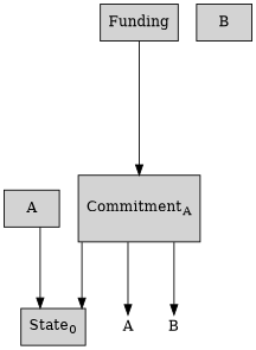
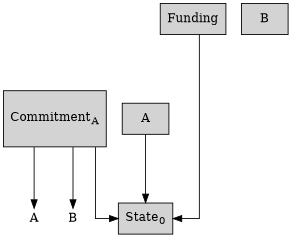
  digraph {
    rankdir=TB
    ranksep=0.9
    splines=ortho
    node [shape=box style=filled]
    n1 [height=0.001 label=A shape=none width=0.001 style=""]
    n2 [height=0.001 label=B shape=none width=0.001 style=""]
    n3 [label=B]
    n4 [label=A]
    n5 [label=<State<sub>0</sub>>]
    n6 [label=Funding]
    n7 [height=0.9 label=<Commitment<sub>A</sub>>]
    subgraph sub_1 {
      n1
      n2
    }
    n4 -> n5
-   n6 -> n7 [minlen=2]
+   n6 -> n5 [minlen=2]
    n7 -> n1
    n7 -> n2
    n7 -> n5
  }
